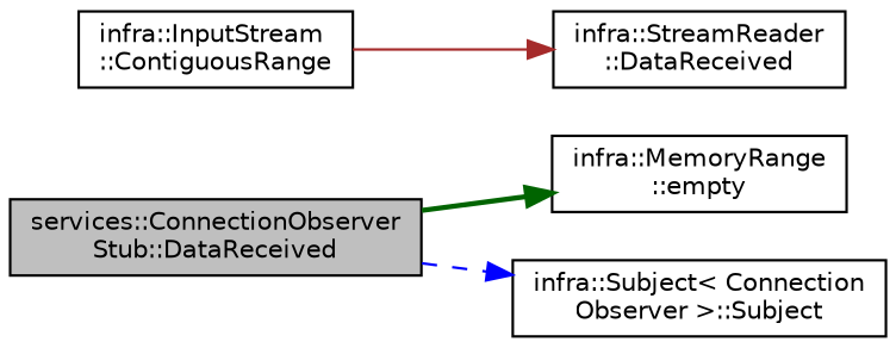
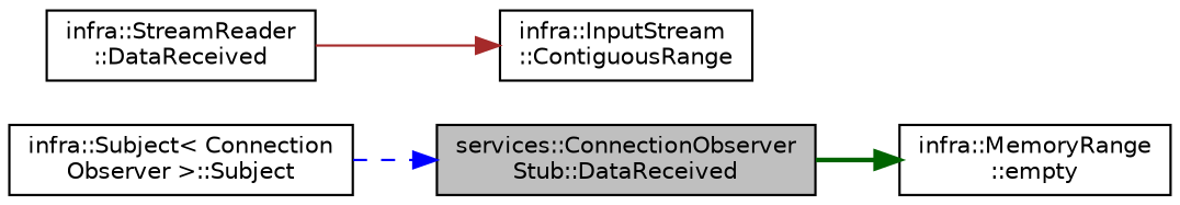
  digraph {
    rankdir=LR
    node [color=black fillcolor=white fontname=Helvetica fontsize=10 shape=record style=filled]
    edge [fontname=Helvetica fontsize=10 labelfontname=Helvetica labelfontsize=10]
    n1 [fillcolor=grey75 fontcolor=black height=0.2 label="services::ConnectionObserver\lStub::DataReceived" width=0.4]
    n2 [height=0.2 label="infra::MemoryRange\l::empty" width=0.4]
    n3 [height=0.2 label="infra::Subject\< Connection\lObserver \>::Subject" width=0.4]
    n4 [height=0.2 label="infra::InputStream\l::ContiguousRange" width=0.4]
    n5 [height=0.2 label="infra::StreamReader\l::DataReceived" width=0.4]
    n1 -> n2 [color=darkgreen style=bold]
-   n1 -> n3 [color=blue style=dashed]
-   n4 -> n5 [color=brown style=solid]
+   n3 -> n1 [color=blue style=dashed]
+   n5 -> n4 [color=brown style=solid]
  }
